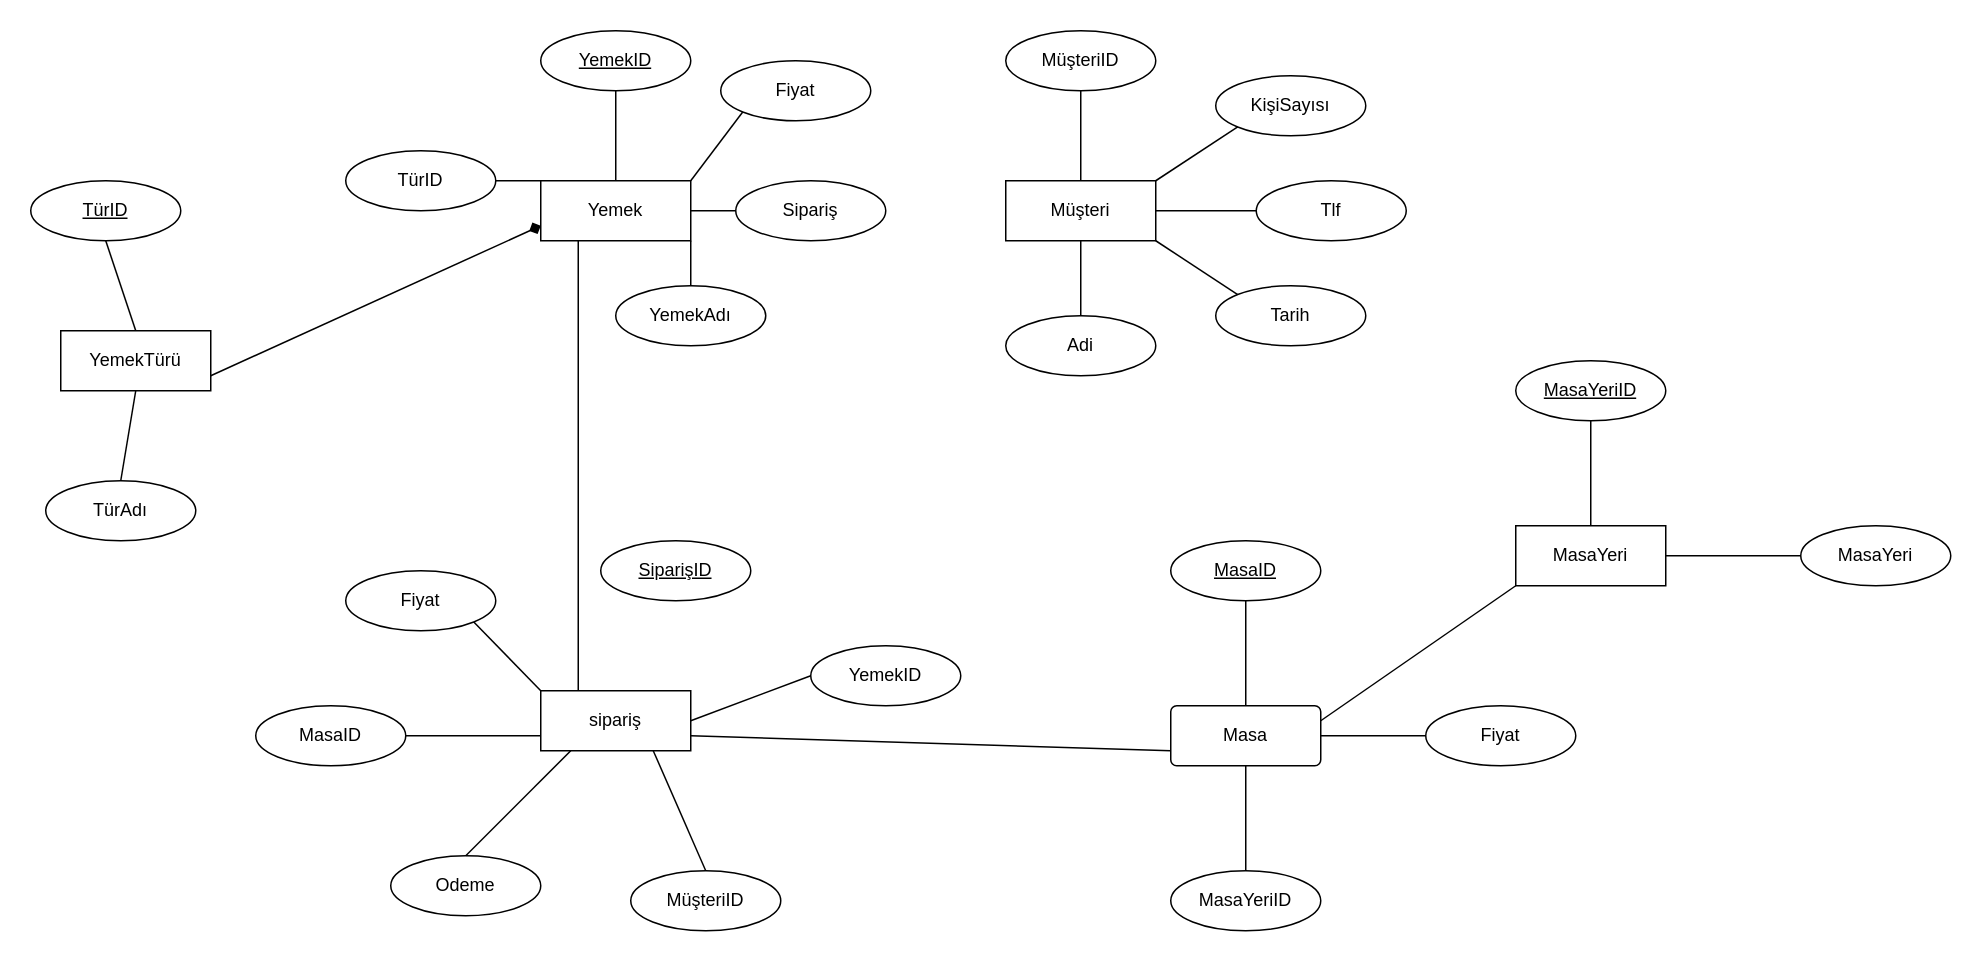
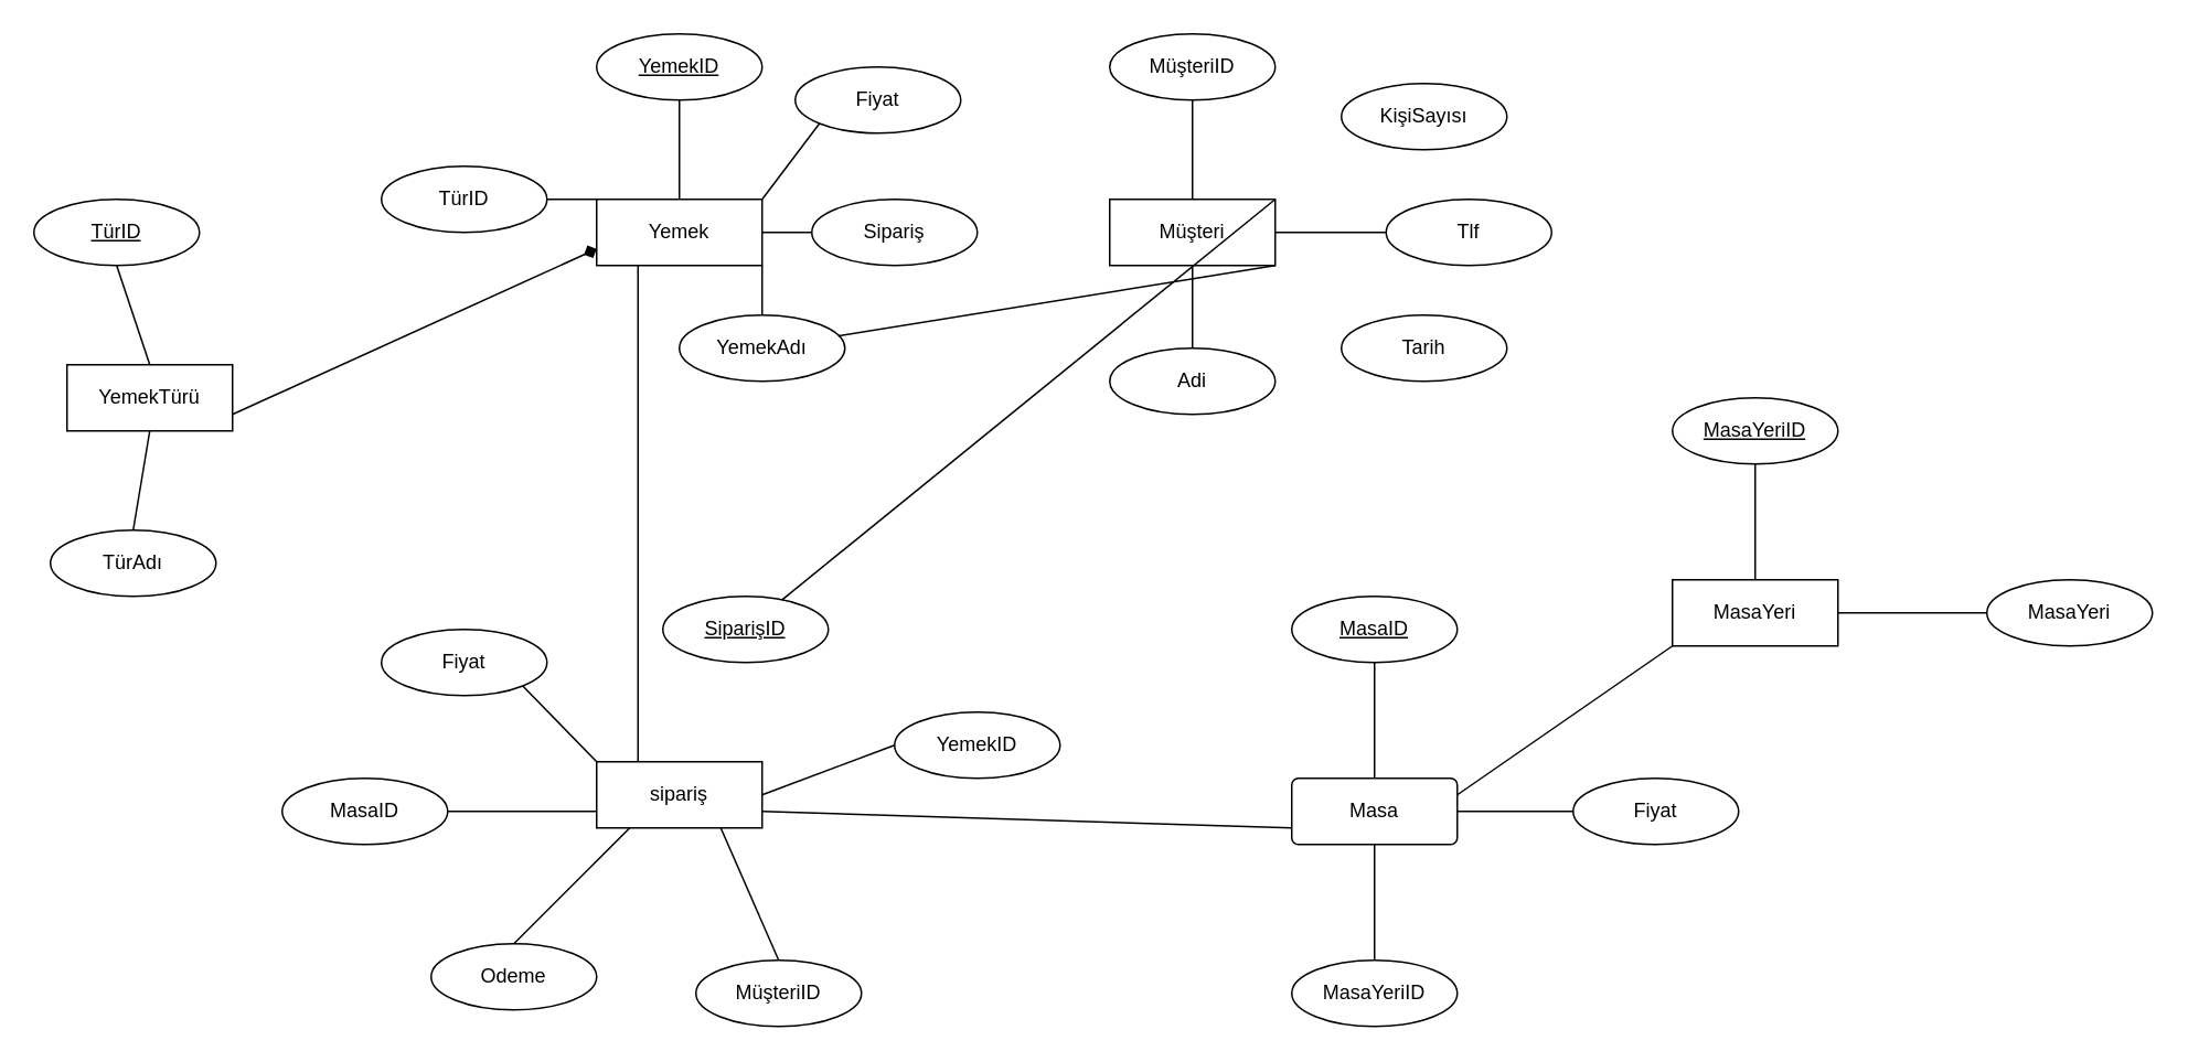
  <mxCell id="0" />
  <mxCell id="1" parent="0" />
  <mxCell id="2" value="Yemek" style="whiteSpace=wrap;html=1;align=center;" vertex="1" parent="1"><mxGeometry x="360" y="120" width="100" height="40" as="geometry" /></mxCell>
  <mxCell id="3" value="YemekTürü" style="whiteSpace=wrap;html=1;align=center;" vertex="1" parent="1"><mxGeometry x="40" y="220" width="100" height="40" as="geometry" /></mxCell>
  <mxCell id="4" value="TürAdı" style="ellipse;whiteSpace=wrap;html=1;align=center;" vertex="1" parent="1"><mxGeometry x="30" y="320" width="100" height="40" as="geometry" /></mxCell>
  <mxCell id="5" value="TürID" style="ellipse;whiteSpace=wrap;html=1;align=center;fontStyle=4;" vertex="1" parent="1"><mxGeometry x="20" y="120" width="100" height="40" as="geometry" /></mxCell>
  <mxCell id="6" value="YemekAdı" style="ellipse;whiteSpace=wrap;html=1;align=center;" vertex="1" parent="1"><mxGeometry x="410" y="190" width="100" height="40" as="geometry" /></mxCell>
  <mxCell id="7" value="YemekID" style="ellipse;whiteSpace=wrap;html=1;align=center;fontStyle=4;" vertex="1" parent="1"><mxGeometry x="360" y="20" width="100" height="40" as="geometry" /></mxCell>
  <mxCell id="8" value="TürID" style="ellipse;whiteSpace=wrap;html=1;align=center;" vertex="1" parent="1"><mxGeometry x="230" y="100" width="100" height="40" as="geometry" /></mxCell>
  <mxCell id="9" value="Müşteri" style="arcSize=10;whiteSpace=wrap;html=1;align=center;rounded=0;" vertex="1" parent="1"><mxGeometry x="670" y="120" width="100" height="40" as="geometry" /></mxCell>
  <mxCell id="10" value="MüşteriID" style="ellipse;whiteSpace=wrap;html=1;align=center;" vertex="1" parent="1"><mxGeometry x="670" y="20" width="100" height="40" as="geometry" /></mxCell>
  <mxCell id="11" value="Adi" style="ellipse;whiteSpace=wrap;html=1;align=center;" vertex="1" parent="1"><mxGeometry x="670" y="210" width="100" height="40" as="geometry" /></mxCell>
  <mxCell id="12" value="Tlf&lt;span style=&quot;color: rgba(0, 0, 0, 0); font-family: monospace; font-size: 0px; text-align: start; text-wrap: nowrap;&quot;&gt;%3CmxGraphModel%3E%3Croot%3E%3CmxCell%20id%3D%220%22%2F%3E%3CmxCell%20id%3D%221%22%20parent%3D%220%22%2F%3E%3CmxCell%20id%3D%222%22%20value%3D%22Adi%22%20style%3D%22ellipse%3BwhiteSpace%3Dwrap%3Bhtml%3D1%3Balign%3Dcenter%3B%22%20vertex%3D%221%22%20parent%3D%221%22%3E%3CmxGeometry%20x%3D%22660%22%20y%3D%22360%22%20width%3D%22100%22%20height%3D%2240%22%20as%3D%22geometry%22%2F%3E%3C%2FmxCell%3E%3C%2Froot%3E%3C%2FmxGraphModel%3E&lt;/span&gt;" style="ellipse;whiteSpace=wrap;html=1;align=center;" vertex="1" parent="1"><mxGeometry x="837" y="120" width="100" height="40" as="geometry" /></mxCell>
  <mxCell id="13" value="Sipariş&lt;span style=&quot;color: rgba(0, 0, 0, 0); font-family: monospace; font-size: 0px; text-align: start; text-wrap: nowrap;&quot;&gt;%3CmxGraphModel%3E%3Croot%3E%3CmxCell%20id%3D%220%22%2F%3E%3CmxCell%20id%3D%221%22%20parent%3D%220%22%2F%3E%3CmxCell%20id%3D%222%22%20value%3D%22Adi%22%20style%3D%22ellipse%3BwhiteSpace%3Dwrap%3Bhtml%3D1%3Balign%3Dcenter%3B%22%20vertex%3D%221%22%20parent%3D%221%22%3E%3CmxGeometry%20x%3D%22660%22%20y%3D%22360%22%20width%3D%22100%22%20height%3D%2240%22%20as%3D%22geometry%22%2F%3E%3C%2FmxCell%3E%3C%2Froot%3E%3C%2FmxGraphModel%3E&lt;/span&gt;&lt;span style=&quot;color: rgba(0, 0, 0, 0); font-family: monospace; font-size: 0px; text-align: start; text-wrap: nowrap;&quot;&gt;%3CmxGraphModel%3E%3Croot%3E%3CmxCell%20id%3D%220%22%2F%3E%3CmxCell%20id%3D%221%22%20parent%3D%220%22%2F%3E%3CmxCell%20id%3D%222%22%20value%3D%22Adi%22%20style%3D%22ellipse%3BwhiteSpace%3Dwrap%3Bhtml%3D1%3Balign%3Dcenter%3B%22%20vertex%3D%221%22%20parent%3D%221%22%3E%3CmxGeometry%20x%3D%22660%22%20y%3D%22360%22%20width%3D%22100%22%20height%3D%2240%22%20as%3D%22geometry%22%2F%3E%3C%2FmxCell%3E%3C%2Froot%3E%3C%2FmxGraphModel%3E&lt;/span&gt;" style="ellipse;whiteSpace=wrap;html=1;align=center;" vertex="1" parent="1"><mxGeometry x="490" y="120" width="100" height="40" as="geometry" /></mxCell>
  <mxCell id="14" value="KişiSayısı" style="ellipse;whiteSpace=wrap;html=1;align=center;" vertex="1" parent="1"><mxGeometry x="810" y="50" width="100" height="40" as="geometry" /></mxCell>
  <mxCell id="15" value="Tarih" style="ellipse;whiteSpace=wrap;html=1;align=center;" vertex="1" parent="1"><mxGeometry x="810" y="190" width="100" height="40" as="geometry" /></mxCell>
  <mxCell id="16" value="sipariş" style="whiteSpace=wrap;html=1;align=center;" vertex="1" parent="1"><mxGeometry x="360" y="460" width="100" height="40" as="geometry" /></mxCell>
  <mxCell id="17" value="SiparişID" style="ellipse;whiteSpace=wrap;html=1;align=center;fontStyle=4;" vertex="1" parent="1"><mxGeometry x="400" y="360" width="100" height="40" as="geometry" /></mxCell>
  <mxCell id="18" value="Odeme" style="ellipse;whiteSpace=wrap;html=1;align=center;" vertex="1" parent="1"><mxGeometry x="260" y="570" width="100" height="40" as="geometry" /></mxCell>
  <mxCell id="19" value="MüşteriID" style="ellipse;whiteSpace=wrap;html=1;align=center;" vertex="1" parent="1"><mxGeometry x="420" y="580" width="100" height="40" as="geometry" /></mxCell>
  <mxCell id="20" value="YemekID" style="ellipse;whiteSpace=wrap;html=1;align=center;" vertex="1" parent="1"><mxGeometry x="540" y="430" width="100" height="40" as="geometry" /></mxCell>
  <mxCell id="21" value="Masa" style="rounded=1;arcSize=10;whiteSpace=wrap;html=1;align=center;" vertex="1" parent="1"><mxGeometry x="780" y="470" width="100" height="40" as="geometry" /></mxCell>
  <mxCell id="22" value="MasaID" style="ellipse;whiteSpace=wrap;html=1;align=center;fontStyle=4;" vertex="1" parent="1"><mxGeometry x="780" y="360" width="100" height="40" as="geometry" /></mxCell>
  <mxCell id="23" value="MasaYeriID" style="ellipse;whiteSpace=wrap;html=1;align=center;" vertex="1" parent="1"><mxGeometry x="780" y="580" width="100" height="40" as="geometry" /></mxCell>
  <mxCell id="24" value="Fiyat" style="ellipse;whiteSpace=wrap;html=1;align=center;" vertex="1" parent="1"><mxGeometry x="950" y="470" width="100" height="40" as="geometry" /></mxCell>
  <mxCell id="25" value="Fiyat" style="ellipse;whiteSpace=wrap;html=1;align=center;" vertex="1" parent="1"><mxGeometry x="480" y="40" width="100" height="40" as="geometry" /></mxCell>
  <mxCell id="26" value="Fiyat" style="ellipse;whiteSpace=wrap;html=1;align=center;" vertex="1" parent="1"><mxGeometry x="230" y="380" width="100" height="40" as="geometry" /></mxCell>
  <mxCell id="27" value="MasaYeri" style="whiteSpace=wrap;html=1;align=center;" vertex="1" parent="1"><mxGeometry x="1010" y="350" width="100" height="40" as="geometry" /></mxCell>
  <mxCell id="28" value="MasaYeriID" style="ellipse;whiteSpace=wrap;html=1;align=center;fontStyle=4;" vertex="1" parent="1"><mxGeometry x="1010" y="240" width="100" height="40" as="geometry" /></mxCell>
  <mxCell id="29" value="MasaYeri" style="ellipse;whiteSpace=wrap;html=1;align=center;" vertex="1" parent="1"><mxGeometry x="1200" y="350" width="100" height="40" as="geometry" /></mxCell>
  <mxCell id="30" value="" style="endArrow=none;html=1;rounded=0;entryX=0;entryY=0.5;entryDx=0;entryDy=0;exitX=1;exitY=0.5;exitDx=0;exitDy=0;" edge="1" parent="1" source="27" target="29"><mxGeometry relative="1" as="geometry"><mxPoint x="720" y="460" as="sourcePoint" /><mxPoint x="880" y="460" as="targetPoint" /></mxGeometry></mxCell>
  <mxCell id="31" value="" style="endArrow=none;html=1;rounded=0;exitX=0.5;exitY=0;exitDx=0;exitDy=0;entryX=0.2;entryY=1;entryDx=0;entryDy=0;entryPerimeter=0;" edge="1" parent="1" source="18" target="16"><mxGeometry relative="1" as="geometry"><mxPoint x="800" y="430" as="sourcePoint" /><mxPoint x="380" y="510" as="targetPoint" /></mxGeometry></mxCell>
  <mxCell id="32" value="" style="endArrow=none;html=1;rounded=0;exitX=0.75;exitY=1;exitDx=0;exitDy=0;entryX=0.5;entryY=0;entryDx=0;entryDy=0;" edge="1" parent="1" source="16" target="19"><mxGeometry relative="1" as="geometry"><mxPoint x="800" y="430" as="sourcePoint" /><mxPoint x="960" y="430" as="targetPoint" /></mxGeometry></mxCell>
  <mxCell id="33" value="" style="endArrow=none;html=1;rounded=0;exitX=1;exitY=0.5;exitDx=0;exitDy=0;entryX=0;entryY=0.5;entryDx=0;entryDy=0;" edge="1" parent="1" source="16" target="20"><mxGeometry relative="1" as="geometry"><mxPoint x="800" y="430" as="sourcePoint" /><mxPoint x="960" y="430" as="targetPoint" /></mxGeometry></mxCell>
  <mxCell id="34" value="" style="endArrow=none;html=1;rounded=0;exitX=0.5;exitY=0;exitDx=0;exitDy=0;entryX=0.5;entryY=1;entryDx=0;entryDy=0;" edge="1" parent="1" source="23" target="21"><mxGeometry relative="1" as="geometry"><mxPoint x="800" y="430" as="sourcePoint" /><mxPoint x="960" y="430" as="targetPoint" /></mxGeometry></mxCell>
  <mxCell id="35" value="" style="endArrow=none;html=1;rounded=0;entryX=0.5;entryY=0;entryDx=0;entryDy=0;" edge="1" parent="1" source="22" target="21"><mxGeometry relative="1" as="geometry"><mxPoint x="800" y="430" as="sourcePoint" /><mxPoint x="960" y="430" as="targetPoint" /></mxGeometry></mxCell>
  <mxCell id="36" value="" style="endArrow=none;html=1;rounded=0;entryX=0;entryY=0.5;entryDx=0;entryDy=0;exitX=1;exitY=0.5;exitDx=0;exitDy=0;" edge="1" parent="1" source="21" target="24"><mxGeometry relative="1" as="geometry"><mxPoint x="800" y="430" as="sourcePoint" /><mxPoint x="960" y="430" as="targetPoint" /></mxGeometry></mxCell>
  <mxCell id="37" value="" style="endArrow=none;html=1;rounded=0;entryX=0;entryY=1;entryDx=0;entryDy=0;exitX=1;exitY=0.25;exitDx=0;exitDy=0;" edge="1" parent="1" source="21" target="27"><mxGeometry relative="1" as="geometry"><mxPoint x="800" y="430" as="sourcePoint" /><mxPoint x="960" y="430" as="targetPoint" /></mxGeometry></mxCell>
  <mxCell id="38" value="" style="endArrow=none;html=1;rounded=0;entryX=0.5;entryY=1;entryDx=0;entryDy=0;exitX=0.5;exitY=0;exitDx=0;exitDy=0;" edge="1" parent="1" source="27" target="28"><mxGeometry relative="1" as="geometry"><mxPoint x="720" y="460" as="sourcePoint" /><mxPoint x="880" y="460" as="targetPoint" /></mxGeometry></mxCell>
  <mxCell id="39" value="" style="endArrow=none;html=1;rounded=0;exitX=0;exitY=1;exitDx=0;exitDy=0;entryX=1;entryY=0;entryDx=0;entryDy=0;" edge="1" parent="1" source="25" target="2"><mxGeometry relative="1" as="geometry"><mxPoint x="400" y="360" as="sourcePoint" /><mxPoint x="560" y="360" as="targetPoint" /></mxGeometry></mxCell>
  <mxCell id="40" value="" style="endArrow=none;html=1;rounded=0;exitX=0.5;exitY=1;exitDx=0;exitDy=0;entryX=0.5;entryY=0;entryDx=0;entryDy=0;" edge="1" parent="1" source="7" target="2"><mxGeometry relative="1" as="geometry"><mxPoint x="400" y="360" as="sourcePoint" /><mxPoint x="560" y="360" as="targetPoint" /></mxGeometry></mxCell>
  <mxCell id="41" value="" style="endArrow=none;html=1;rounded=0;entryX=0;entryY=0.5;entryDx=0;entryDy=0;exitX=1;exitY=0.5;exitDx=0;exitDy=0;" edge="1" parent="1" source="2" target="13"><mxGeometry relative="1" as="geometry"><mxPoint x="400" y="360" as="sourcePoint" /><mxPoint x="560" y="360" as="targetPoint" /></mxGeometry></mxCell>
  <mxCell id="42" value="" style="endArrow=none;html=1;rounded=0;exitX=1;exitY=0.5;exitDx=0;exitDy=0;entryX=0;entryY=0;entryDx=0;entryDy=0;" edge="1" parent="1" source="8" target="2"><mxGeometry relative="1" as="geometry"><mxPoint x="400" y="360" as="sourcePoint" /><mxPoint x="560" y="360" as="targetPoint" /></mxGeometry></mxCell>
  <mxCell id="43" value="" style="endArrow=none;html=1;rounded=0;exitX=0.5;exitY=0;exitDx=0;exitDy=0;entryX=0.5;entryY=1;entryDx=0;entryDy=0;" edge="1" parent="1" source="3" target="5"><mxGeometry relative="1" as="geometry"><mxPoint x="350" y="460" as="sourcePoint" /><mxPoint x="510" y="460" as="targetPoint" /></mxGeometry></mxCell>
  <mxCell id="44" value="" style="endArrow=none;html=1;rounded=0;entryX=1;entryY=1;entryDx=0;entryDy=0;exitX=0.5;exitY=0;exitDx=0;exitDy=0;" edge="1" parent="1" source="6" target="2"><mxGeometry relative="1" as="geometry"><mxPoint x="210" y="270" as="sourcePoint" /><mxPoint x="370" y="270" as="targetPoint" /></mxGeometry></mxCell>
  <mxCell id="45" value="" style="endArrow=none;html=1;rounded=0;exitX=0.5;exitY=1;exitDx=0;exitDy=0;entryX=0.5;entryY=0;entryDx=0;entryDy=0;" edge="1" parent="1" source="3" target="4"><mxGeometry relative="1" as="geometry"><mxPoint x="350" y="460" as="sourcePoint" /><mxPoint x="510" y="460" as="targetPoint" /></mxGeometry></mxCell>
  <mxCell id="46" value="" style="endArrow=none;html=1;rounded=0;exitX=1;exitY=1;exitDx=0;exitDy=0;entryX=0;entryY=0;entryDx=0;entryDy=0;" edge="1" parent="1" source="26" target="16"><mxGeometry relative="1" as="geometry"><mxPoint x="410" y="360" as="sourcePoint" /><mxPoint x="570" y="360" as="targetPoint" /></mxGeometry></mxCell>
  <mxCell id="47" value="" style="endArrow=none;html=1;rounded=0;exitX=0.25;exitY=0;exitDx=0;exitDy=0;entryX=0.25;entryY=1;entryDx=0;entryDy=0;" edge="1" parent="1" source="16" target="2"><mxGeometry relative="1" as="geometry"><mxPoint x="660" y="250" as="sourcePoint" /><mxPoint x="820" y="250" as="targetPoint" /></mxGeometry></mxCell>
  <mxCell id="48" value="" style="endArrow=diamond;html=1;rounded=0;exitX=1;exitY=0.75;exitDx=0;exitDy=0;entryX=0;entryY=0.75;entryDx=0;entryDy=0;" edge="1" parent="1" source="3" target="2"><mxGeometry relative="1" as="geometry"><mxPoint x="660" y="250" as="sourcePoint" /><mxPoint x="370" y="180" as="targetPoint" /></mxGeometry></mxCell>
  <mxCell id="49" value="" style="endArrow=none;html=1;rounded=0;entryX=0.5;entryY=0;entryDx=0;entryDy=0;exitX=0.5;exitY=1;exitDx=0;exitDy=0;" edge="1" parent="1" source="9" target="11"><mxGeometry relative="1" as="geometry"><mxPoint x="730" y="170" as="sourcePoint" /><mxPoint x="820" y="250" as="targetPoint" /></mxGeometry></mxCell>
- <mxCell id="50" value="" style="endArrow=none;html=1;rounded=0;entryX=0;entryY=0;entryDx=0;entryDy=0;exitX=1;exitY=1;exitDx=0;exitDy=0;" edge="1" parent="1" source="9" target="15"><mxGeometry relative="1" as="geometry"><mxPoint x="660" y="250" as="sourcePoint" /><mxPoint x="820" y="250" as="targetPoint" /></mxGeometry></mxCell>
+ <mxCell id="50" value="" style="endArrow=none;html=1;rounded=0;exitX=1;exitY=1;exitDx=0;exitDy=0;" edge="1" parent="1" source="9" target="6"><mxGeometry relative="1" as="geometry"><mxPoint x="660" y="250" as="sourcePoint" /><mxPoint x="820" y="250" as="targetPoint" /></mxGeometry></mxCell>
  <mxCell id="51" value="" style="endArrow=none;html=1;rounded=0;entryX=0;entryY=0.5;entryDx=0;entryDy=0;exitX=1;exitY=0.5;exitDx=0;exitDy=0;" edge="1" parent="1" source="9" target="12"><mxGeometry relative="1" as="geometry"><mxPoint x="660" y="250" as="sourcePoint" /><mxPoint x="820" y="250" as="targetPoint" /></mxGeometry></mxCell>
- <mxCell id="52" value="" style="endArrow=none;html=1;rounded=0;entryX=0;entryY=1;entryDx=0;entryDy=0;exitX=1;exitY=0;exitDx=0;exitDy=0;" edge="1" parent="1" source="9" target="14"><mxGeometry relative="1" as="geometry"><mxPoint x="660" y="250" as="sourcePoint" /><mxPoint x="820" y="250" as="targetPoint" /></mxGeometry></mxCell>
+ <mxCell id="52" value="" style="endArrow=none;html=1;rounded=0;exitX=1;exitY=0;exitDx=0;exitDy=0;" edge="1" parent="1" source="9" target="17"><mxGeometry relative="1" as="geometry"><mxPoint x="660" y="250" as="sourcePoint" /><mxPoint x="820" y="250" as="targetPoint" /></mxGeometry></mxCell>
  <mxCell id="53" value="" style="endArrow=none;html=1;rounded=0;entryX=0.5;entryY=1;entryDx=0;entryDy=0;exitX=0.5;exitY=0;exitDx=0;exitDy=0;" edge="1" parent="1" source="9" target="10"><mxGeometry relative="1" as="geometry"><mxPoint x="660" y="250" as="sourcePoint" /><mxPoint x="820" y="250" as="targetPoint" /></mxGeometry></mxCell>
  <mxCell id="54" value="MasaID" style="ellipse;whiteSpace=wrap;html=1;align=center;" vertex="1" parent="1"><mxGeometry x="170" y="470" width="100" height="40" as="geometry" /></mxCell>
  <mxCell id="55" value="" style="endArrow=none;html=1;rounded=0;exitX=1;exitY=0.75;exitDx=0;exitDy=0;entryX=0;entryY=0.75;entryDx=0;entryDy=0;" edge="1" parent="1" source="16" target="21"><mxGeometry relative="1" as="geometry"><mxPoint x="700" y="490" as="sourcePoint" /><mxPoint x="860" y="490" as="targetPoint" /></mxGeometry></mxCell>
  <mxCell id="56" value="" style="endArrow=none;html=1;rounded=0;exitX=1;exitY=0.5;exitDx=0;exitDy=0;entryX=0;entryY=0.75;entryDx=0;entryDy=0;" edge="1" parent="1" source="54" target="16"><mxGeometry relative="1" as="geometry"><mxPoint x="730" y="460" as="sourcePoint" /><mxPoint x="890" y="460" as="targetPoint" /></mxGeometry></mxCell>
